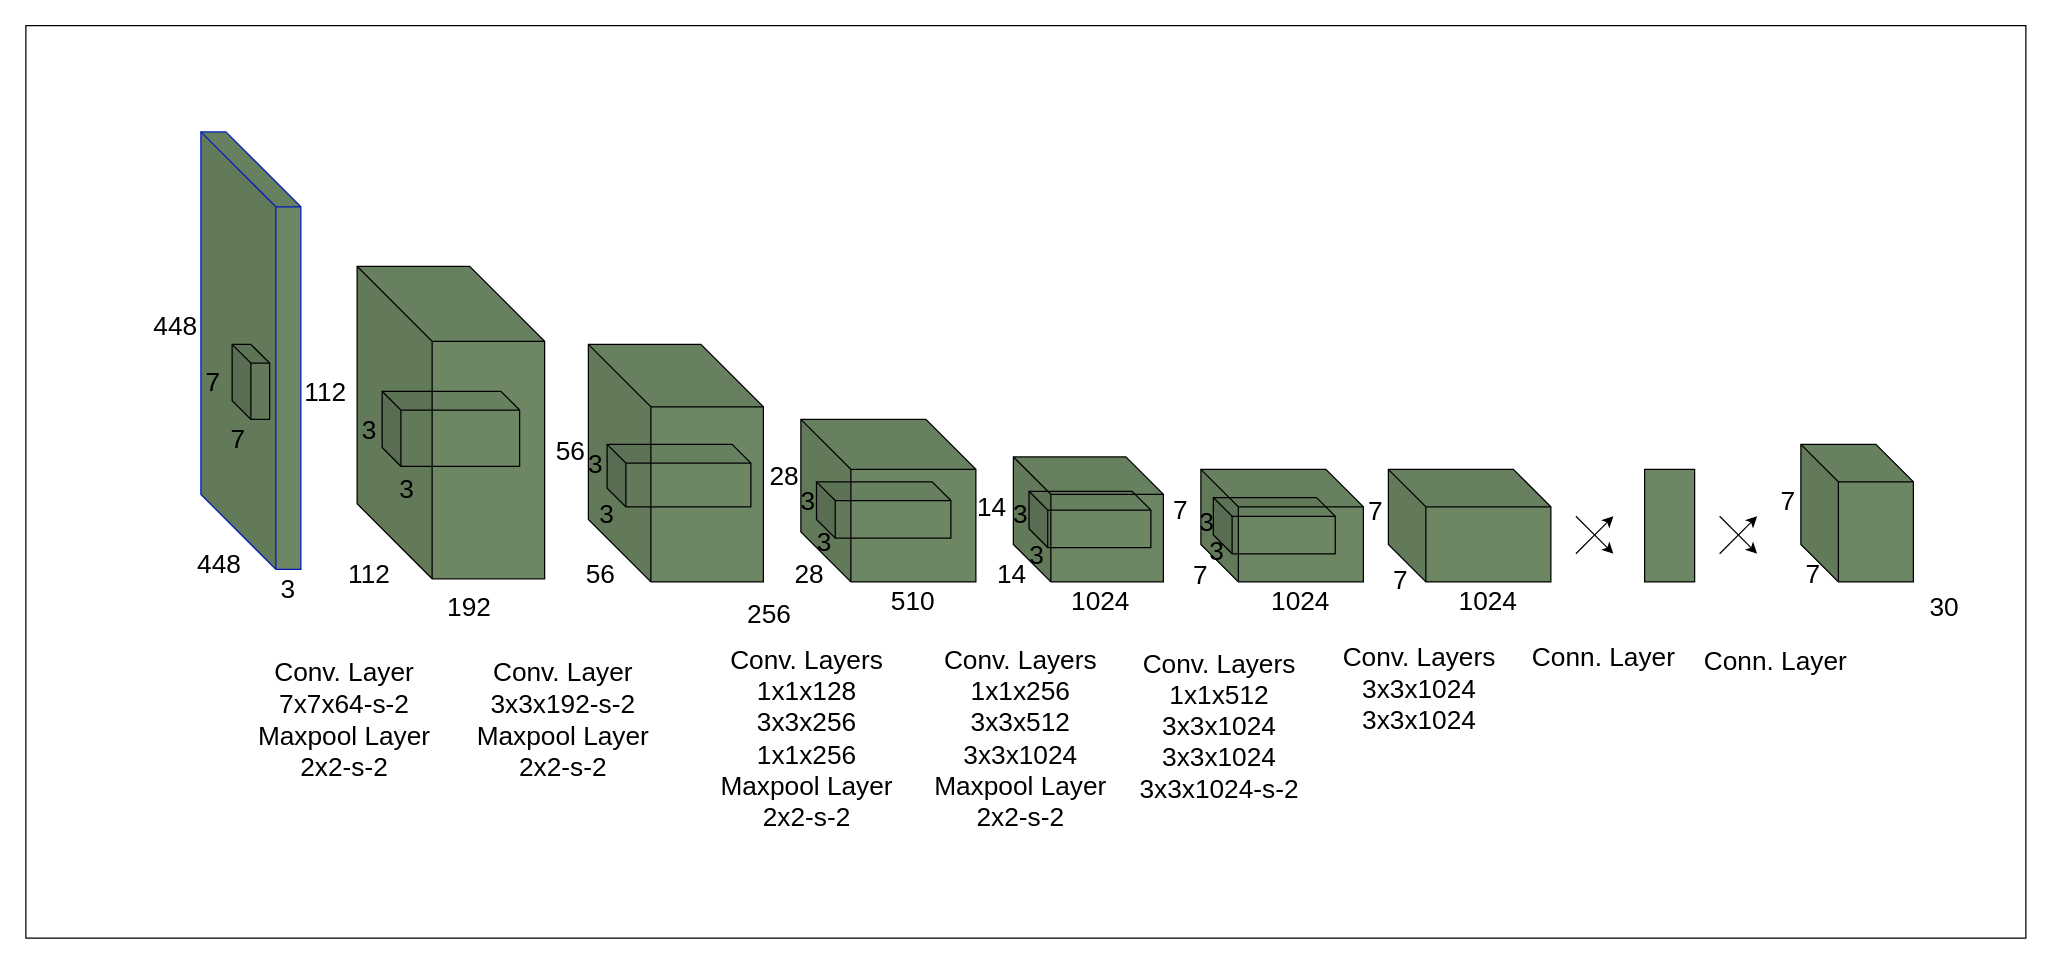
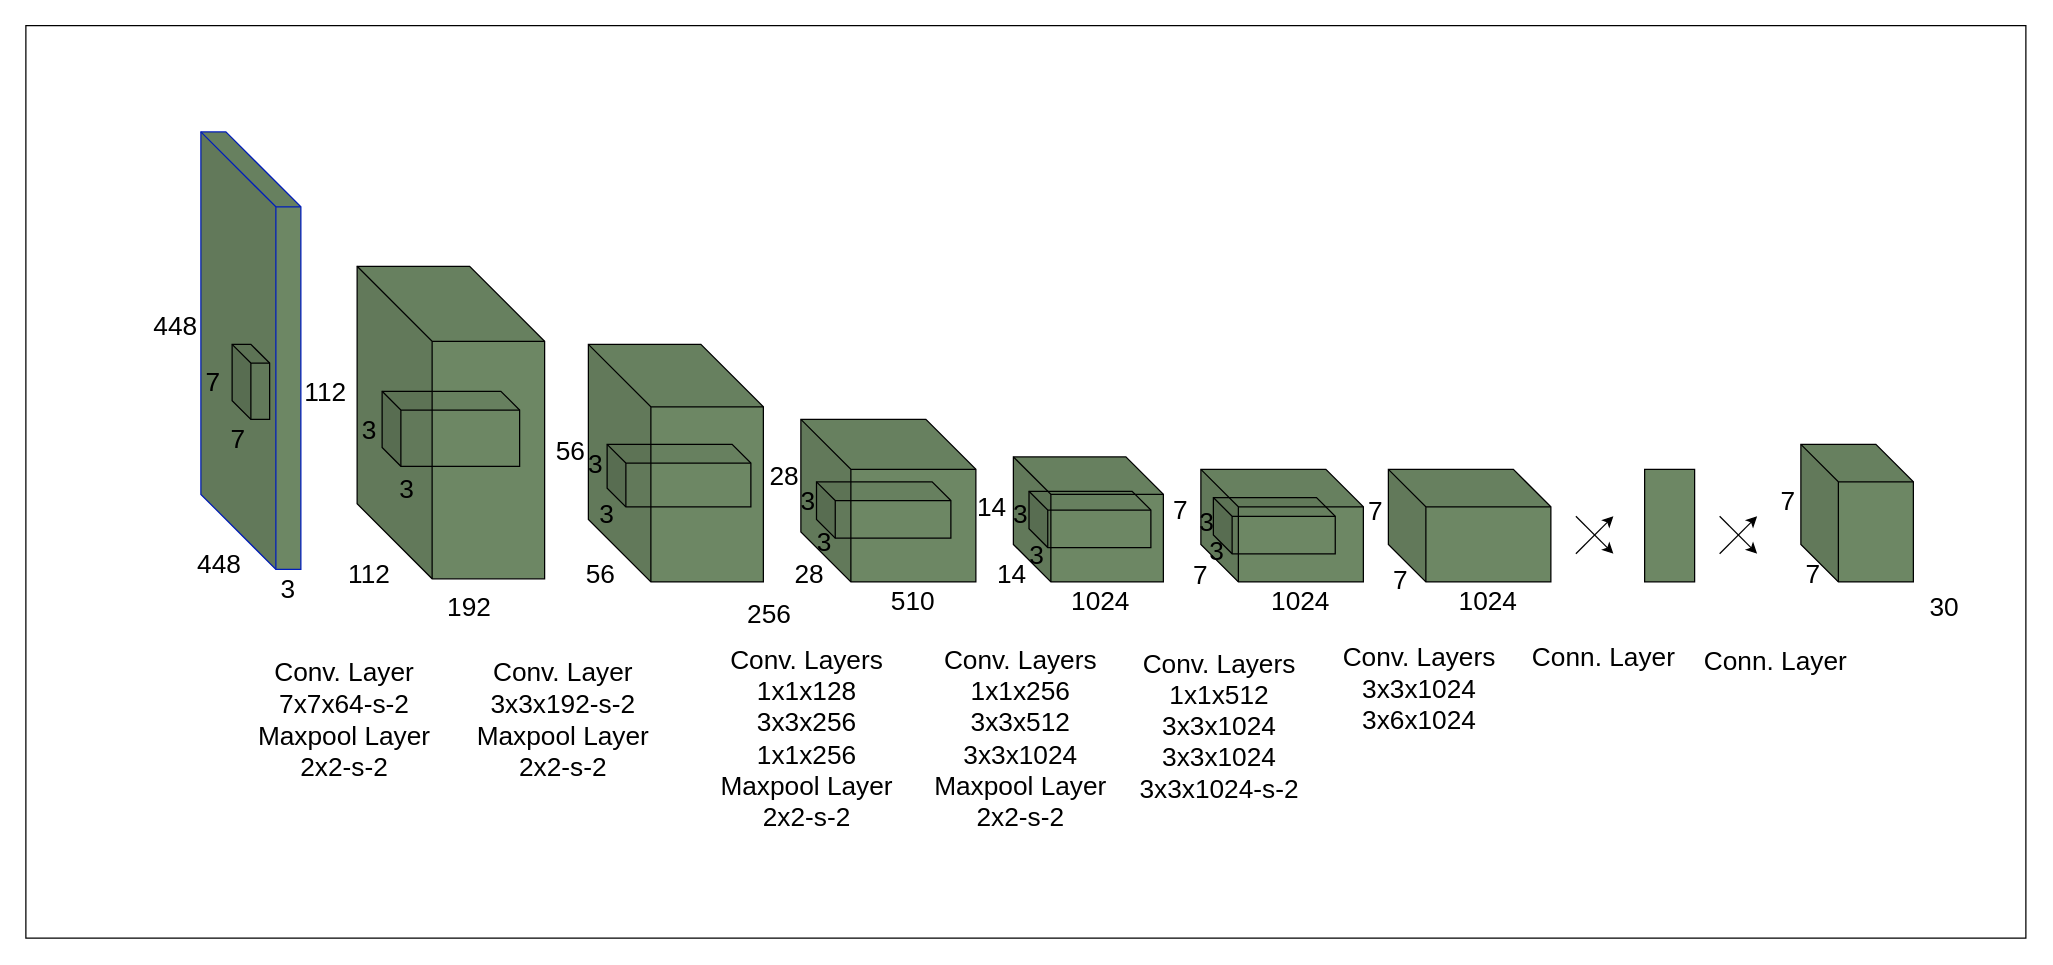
  <mxCell id="0" />
  <mxCell id="1" parent="0" />
  <mxCell id="2" value="" style="rounded=0;whiteSpace=wrap;html=1;" vertex="1" parent="1"><mxGeometry x="20" y="20" width="1600" height="730" as="geometry" /></mxCell>
  <mxCell id="3" value="" style="shape=cube;whiteSpace=wrap;html=1;boundedLbl=1;backgroundOutline=1;darkOpacity=0.05;darkOpacity2=0.1;size=60;fillColor=light-dark(#6D8764,#44AF69);fontColor=#ffffff;strokeColor=#001DBC;" vertex="1" parent="1"><mxGeometry x="160" y="105" width="80" height="350" as="geometry" /></mxCell>
  <mxCell id="4" value="" style="shape=cube;whiteSpace=wrap;html=1;boundedLbl=1;backgroundOutline=1;darkOpacity=0.05;darkOpacity2=0.1;size=60;fillColor=light-dark(#6D8764,#44AF69);" vertex="1" parent="1"><mxGeometry x="285" y="212.5" width="150" height="250" as="geometry" /></mxCell>
  <mxCell id="5" value="" style="shape=cube;whiteSpace=wrap;html=1;boundedLbl=1;backgroundOutline=1;darkOpacity=0.05;darkOpacity2=0.1;size=50;fillColor=light-dark(#6D8764,#44AF69);" vertex="1" parent="1"><mxGeometry x="470" y="275" width="140" height="190" as="geometry" /></mxCell>
  <mxCell id="6" value="" style="shape=cube;whiteSpace=wrap;html=1;boundedLbl=1;backgroundOutline=1;darkOpacity=0.05;darkOpacity2=0.1;size=40;fillColor=light-dark(#6D8764,#44AF69);" vertex="1" parent="1"><mxGeometry x="640" y="335" width="140" height="130" as="geometry" /></mxCell>
  <mxCell id="7" value="" style="shape=cube;whiteSpace=wrap;html=1;boundedLbl=1;backgroundOutline=1;darkOpacity=0.05;darkOpacity2=0.1;size=30;fillColor=light-dark(#6D8764,#44AF69);" vertex="1" parent="1"><mxGeometry x="810" y="365" width="120" height="100" as="geometry" /></mxCell>
  <mxCell id="8" value="" style="shape=cube;whiteSpace=wrap;html=1;boundedLbl=1;backgroundOutline=1;darkOpacity=0.05;darkOpacity2=0.1;size=30;fillColor=light-dark(#6D8764,#44AF69);" vertex="1" parent="1"><mxGeometry x="960" y="375" width="130" height="90" as="geometry" /></mxCell>
  <mxCell id="9" value="" style="shape=cube;whiteSpace=wrap;html=1;boundedLbl=1;backgroundOutline=1;darkOpacity=0.05;darkOpacity2=0.1;size=30;fillColor=light-dark(#6D8764,#44AF69);" vertex="1" parent="1"><mxGeometry x="1110" y="375" width="130" height="90" as="geometry" /></mxCell>
  <mxCell id="10" value="" style="rounded=0;whiteSpace=wrap;html=1;fillColor=light-dark(#6D8764,#44AF69);" vertex="1" parent="1"><mxGeometry x="1315" y="375" width="40" height="90" as="geometry" /></mxCell>
  <mxCell id="11" value="" style="shape=cube;whiteSpace=wrap;html=1;boundedLbl=1;backgroundOutline=1;darkOpacity=0.05;darkOpacity2=0.1;size=30;fillColor=light-dark(#6D8764,#44AF69);" vertex="1" parent="1"><mxGeometry x="1440" y="355" width="90" height="110" as="geometry" /></mxCell>
  <mxCell id="12" value="" style="shape=cube;whiteSpace=wrap;html=1;boundedLbl=1;backgroundOutline=1;darkOpacity=0.05;darkOpacity2=0.1;size=15;fillColor=none;" vertex="1" parent="1"><mxGeometry x="185" y="275" width="30" height="60" as="geometry" /></mxCell>
  <mxCell id="13" value="" style="shape=cube;whiteSpace=wrap;html=1;boundedLbl=1;backgroundOutline=1;darkOpacity=0.05;darkOpacity2=0.1;size=15;fillColor=none;" vertex="1" parent="1"><mxGeometry x="305" y="312.5" width="110" height="60" as="geometry" /></mxCell>
  <mxCell id="14" value="" style="shape=cube;whiteSpace=wrap;html=1;boundedLbl=1;backgroundOutline=1;darkOpacity=0.05;darkOpacity2=0.1;size=15;fillColor=none;" vertex="1" parent="1"><mxGeometry x="485" y="355" width="115" height="50" as="geometry" /></mxCell>
  <mxCell id="15" value="" style="shape=cube;whiteSpace=wrap;html=1;boundedLbl=1;backgroundOutline=1;darkOpacity=0.05;darkOpacity2=0.1;size=15;fillColor=none;" vertex="1" parent="1"><mxGeometry x="652.5" y="385" width="107.5" height="45" as="geometry" /></mxCell>
  <mxCell id="16" value="" style="shape=cube;whiteSpace=wrap;html=1;boundedLbl=1;backgroundOutline=1;darkOpacity=0.05;darkOpacity2=0.1;size=15;fillColor=none;" vertex="1" parent="1"><mxGeometry x="822.5" y="392.5" width="97.5" height="45" as="geometry" /></mxCell>
  <mxCell id="17" value="" style="shape=cube;whiteSpace=wrap;html=1;boundedLbl=1;backgroundOutline=1;darkOpacity=0.05;darkOpacity2=0.1;size=15;fillColor=none;" vertex="1" parent="1"><mxGeometry x="970" y="397.5" width="97.5" height="45" as="geometry" /></mxCell>
  <mxCell id="18" value="3" style="text;html=1;align=center;verticalAlign=middle;whiteSpace=wrap;rounded=0;fontSize=21;" vertex="1" parent="1"><mxGeometry x="285" y="327.5" width="20" height="30" as="geometry" /></mxCell>
  <mxCell id="19" value="7" style="text;html=1;align=center;verticalAlign=middle;whiteSpace=wrap;rounded=0;fontSize=21;" vertex="1" parent="1"><mxGeometry x="180" y="335" width="20" height="30" as="geometry" /></mxCell>
  <mxCell id="20" value="7" style="text;html=1;align=center;verticalAlign=middle;whiteSpace=wrap;rounded=0;fontSize=21;" vertex="1" parent="1"><mxGeometry x="160" y="290" width="20" height="30" as="geometry" /></mxCell>
  <mxCell id="21" value="3" style="text;html=1;align=center;verticalAlign=middle;whiteSpace=wrap;rounded=0;fontSize=21;" vertex="1" parent="1"><mxGeometry x="315" y="375" width="20" height="30" as="geometry" /></mxCell>
  <mxCell id="22" value="3" style="text;html=1;align=center;verticalAlign=middle;whiteSpace=wrap;rounded=0;fontSize=21;" vertex="1" parent="1"><mxGeometry x="475" y="395" width="20" height="30" as="geometry" /></mxCell>
  <mxCell id="23" value="3" style="text;html=1;align=center;verticalAlign=middle;whiteSpace=wrap;rounded=0;fontSize=21;" vertex="1" parent="1"><mxGeometry x="466" y="355" width="20" height="30" as="geometry" /></mxCell>
  <mxCell id="24" value="3" style="text;html=1;align=center;verticalAlign=middle;whiteSpace=wrap;rounded=0;fontSize=21;" vertex="1" parent="1"><mxGeometry x="636" y="385" width="20" height="30" as="geometry" /></mxCell>
  <mxCell id="25" value="3" style="text;html=1;align=center;verticalAlign=middle;whiteSpace=wrap;rounded=0;fontSize=21;" vertex="1" parent="1"><mxGeometry x="649" y="418" width="20" height="30" as="geometry" /></mxCell>
  <mxCell id="26" value="3" style="text;html=1;align=center;verticalAlign=middle;whiteSpace=wrap;rounded=0;fontSize=21;" vertex="1" parent="1"><mxGeometry x="819" y="428" width="20" height="30" as="geometry" /></mxCell>
  <mxCell id="27" value="3" style="text;html=1;align=center;verticalAlign=middle;whiteSpace=wrap;rounded=0;fontSize=21;" vertex="1" parent="1"><mxGeometry x="806" y="395" width="20" height="30" as="geometry" /></mxCell>
  <mxCell id="28" value="3" style="text;html=1;align=center;verticalAlign=middle;whiteSpace=wrap;rounded=0;fontSize=21;" vertex="1" parent="1"><mxGeometry x="963" y="425" width="20" height="30" as="geometry" /></mxCell>
  <mxCell id="29" value="3" style="text;html=1;align=center;verticalAlign=middle;whiteSpace=wrap;rounded=0;fontSize=21;" vertex="1" parent="1"><mxGeometry x="955" y="401.5" width="20" height="30" as="geometry" /></mxCell>
  <mxCell id="30" value="7" style="text;html=1;align=center;verticalAlign=middle;whiteSpace=wrap;rounded=0;fontSize=21;" vertex="1" parent="1"><mxGeometry x="1090" y="393.25" width="20" height="30" as="geometry" /></mxCell>
  <mxCell id="31" value="7" style="text;html=1;align=center;verticalAlign=middle;whiteSpace=wrap;rounded=0;fontSize=21;" vertex="1" parent="1"><mxGeometry x="1110" y="448" width="20" height="30" as="geometry" /></mxCell>
  <mxCell id="32" value="7" style="text;html=1;align=center;verticalAlign=middle;whiteSpace=wrap;rounded=0;fontSize=21;" vertex="1" parent="1"><mxGeometry x="1420" y="385" width="20" height="30" as="geometry" /></mxCell>
  <mxCell id="33" value="7" style="text;html=1;align=center;verticalAlign=middle;whiteSpace=wrap;rounded=0;fontSize=21;" vertex="1" parent="1"><mxGeometry x="1440" y="442.5" width="20" height="30" as="geometry" /></mxCell>
  <mxCell id="34" value="448" style="text;html=1;align=center;verticalAlign=middle;whiteSpace=wrap;rounded=0;fontSize=21;" vertex="1" parent="1"><mxGeometry x="130" y="245" width="20" height="30" as="geometry" /></mxCell>
  <mxCell id="35" value="448" style="text;html=1;align=center;verticalAlign=middle;whiteSpace=wrap;rounded=0;fontSize=21;" vertex="1" parent="1"><mxGeometry x="165" y="435" width="20" height="30" as="geometry" /></mxCell>
  <mxCell id="36" value="112" style="text;html=1;align=center;verticalAlign=middle;whiteSpace=wrap;rounded=0;fontSize=21;" vertex="1" parent="1"><mxGeometry x="250" y="297.5" width="20" height="30" as="geometry" /></mxCell>
  <mxCell id="37" value="112" style="text;html=1;align=center;verticalAlign=middle;whiteSpace=wrap;rounded=0;fontSize=21;" vertex="1" parent="1"><mxGeometry x="285" y="442.5" width="20" height="30" as="geometry" /></mxCell>
  <mxCell id="38" value="56" style="text;html=1;align=center;verticalAlign=middle;whiteSpace=wrap;rounded=0;fontSize=21;" vertex="1" parent="1"><mxGeometry x="470" y="442.5" width="20" height="30" as="geometry" /></mxCell>
  <mxCell id="39" value="56" style="text;html=1;align=center;verticalAlign=middle;whiteSpace=wrap;rounded=0;fontSize=21;" vertex="1" parent="1"><mxGeometry x="446" y="345" width="20" height="30" as="geometry" /></mxCell>
  <mxCell id="40" value="28" style="text;html=1;align=center;verticalAlign=middle;whiteSpace=wrap;rounded=0;fontSize=21;" vertex="1" parent="1"><mxGeometry x="617" y="365" width="20" height="30" as="geometry" /></mxCell>
  <mxCell id="41" value="28" style="text;html=1;align=center;verticalAlign=middle;whiteSpace=wrap;rounded=0;fontSize=21;" vertex="1" parent="1"><mxGeometry x="637" y="442.5" width="20" height="30" as="geometry" /></mxCell>
  <mxCell id="42" value="14" style="text;html=1;align=center;verticalAlign=middle;whiteSpace=wrap;rounded=0;fontSize=21;" vertex="1" parent="1"><mxGeometry x="799" y="442.5" width="20" height="30" as="geometry" /></mxCell>
  <mxCell id="43" value="14" style="text;html=1;align=center;verticalAlign=middle;whiteSpace=wrap;rounded=0;fontSize=21;" vertex="1" parent="1"><mxGeometry x="783" y="390" width="20" height="30" as="geometry" /></mxCell>
  <mxCell id="44" value="7" style="text;html=1;align=center;verticalAlign=middle;whiteSpace=wrap;rounded=0;fontSize=21;" vertex="1" parent="1"><mxGeometry x="950" y="444.25" width="20" height="30" as="geometry" /></mxCell>
  <mxCell id="45" value="7" style="text;html=1;align=center;verticalAlign=middle;whiteSpace=wrap;rounded=0;fontSize=21;" vertex="1" parent="1"><mxGeometry x="934" y="391.75" width="20" height="30" as="geometry" /></mxCell>
  <mxCell id="46" value="3" style="text;html=1;align=center;verticalAlign=middle;whiteSpace=wrap;rounded=0;fontSize=21;" vertex="1" parent="1"><mxGeometry x="220" y="455" width="20" height="30" as="geometry" /></mxCell>
  <mxCell id="47" value="192" style="text;html=1;align=center;verticalAlign=middle;whiteSpace=wrap;rounded=0;fontSize=21;" vertex="1" parent="1"><mxGeometry x="365" y="470" width="20" height="30" as="geometry" /></mxCell>
  <mxCell id="48" value="256" style="text;html=1;align=center;verticalAlign=middle;whiteSpace=wrap;rounded=0;fontSize=21;" vertex="1" parent="1"><mxGeometry x="605" y="475" width="20" height="30" as="geometry" /></mxCell>
  <mxCell id="49" value="510" style="text;html=1;align=center;verticalAlign=middle;whiteSpace=wrap;rounded=0;fontSize=21;" vertex="1" parent="1"><mxGeometry x="720" y="465" width="20" height="30" as="geometry" /></mxCell>
  <mxCell id="50" value="1024" style="text;html=1;align=center;verticalAlign=middle;whiteSpace=wrap;rounded=0;fontSize=21;" vertex="1" parent="1"><mxGeometry x="870" y="465" width="20" height="30" as="geometry" /></mxCell>
  <mxCell id="51" value="1024" style="text;html=1;align=center;verticalAlign=middle;whiteSpace=wrap;rounded=0;fontSize=21;" vertex="1" parent="1"><mxGeometry x="1030" y="465" width="20" height="30" as="geometry" /></mxCell>
  <mxCell id="52" value="1024" style="text;html=1;align=center;verticalAlign=middle;whiteSpace=wrap;rounded=0;fontSize=21;" vertex="1" parent="1"><mxGeometry x="1180" y="465" width="20" height="30" as="geometry" /></mxCell>
  <mxCell id="53" value="30" style="text;html=1;align=center;verticalAlign=middle;whiteSpace=wrap;rounded=0;fontSize=21;" vertex="1" parent="1"><mxGeometry x="1545" y="470" width="20" height="30" as="geometry" /></mxCell>
  <mxCell id="54" value="Conv. Layer&lt;div&gt;7x7x64-s-2&lt;/div&gt;&lt;div&gt;Maxpool Layer&lt;/div&gt;&lt;div&gt;2x2-s-2&lt;/div&gt;" style="text;html=1;align=center;verticalAlign=middle;whiteSpace=wrap;rounded=0;fontSize=21;" vertex="1" parent="1"><mxGeometry x="200" y="520" width="150" height="110" as="geometry" /></mxCell>
  <mxCell id="55" value="" style="endArrow=classic;html=1;rounded=0;" edge="1" parent="1"><mxGeometry width="50" height="50" relative="1" as="geometry"><mxPoint x="1260" y="442.5" as="sourcePoint" /><mxPoint x="1290" y="412.5" as="targetPoint" /></mxGeometry></mxCell>
  <mxCell id="56" value="" style="endArrow=classic;html=1;rounded=0;" edge="1" parent="1"><mxGeometry width="50" height="50" relative="1" as="geometry"><mxPoint x="1260" y="412.5" as="sourcePoint" /><mxPoint x="1290" y="442.5" as="targetPoint" /></mxGeometry></mxCell>
  <mxCell id="57" value="" style="endArrow=classic;html=1;rounded=0;" edge="1" parent="1"><mxGeometry width="50" height="50" relative="1" as="geometry"><mxPoint x="1375" y="442.5" as="sourcePoint" /><mxPoint x="1405" y="412.5" as="targetPoint" /></mxGeometry></mxCell>
  <mxCell id="58" value="" style="endArrow=classic;html=1;rounded=0;" edge="1" parent="1"><mxGeometry width="50" height="50" relative="1" as="geometry"><mxPoint x="1375" y="412.5" as="sourcePoint" /><mxPoint x="1405" y="442.5" as="targetPoint" /></mxGeometry></mxCell>
  <mxCell id="59" value="Conv. Layer&lt;div&gt;3x3x192-s-2&lt;/div&gt;&lt;div&gt;Maxpool Layer&lt;/div&gt;&lt;div&gt;2x2-s-2&lt;/div&gt;" style="text;html=1;align=center;verticalAlign=middle;whiteSpace=wrap;rounded=0;fontSize=21;" vertex="1" parent="1"><mxGeometry x="375" y="520" width="150" height="110" as="geometry" /></mxCell>
  <mxCell id="60" value="Conv. Layers&lt;div&gt;1x1x256&lt;/div&gt;&lt;div&gt;3x3x512&lt;/div&gt;&lt;div&gt;3x3x1024&lt;/div&gt;&lt;div&gt;Maxpool Layer&lt;/div&gt;&lt;div&gt;2x2-s-2&lt;/div&gt;" style="text;html=1;align=center;verticalAlign=middle;whiteSpace=wrap;rounded=0;fontSize=21;" vertex="1" parent="1"><mxGeometry x="741" y="500" width="150" height="180" as="geometry" /></mxCell>
  <mxCell id="61" value="Conv. Layers&lt;div&gt;1x1x128&lt;/div&gt;&lt;div&gt;3x3x256&lt;/div&gt;&lt;div&gt;1x1x256&lt;/div&gt;&lt;div&gt;Maxpool Layer&lt;/div&gt;&lt;div&gt;2x2-s-2&lt;/div&gt;" style="text;html=1;align=center;verticalAlign=middle;whiteSpace=wrap;rounded=0;fontSize=21;" vertex="1" parent="1"><mxGeometry x="570" y="520" width="150" height="140" as="geometry" /></mxCell>
  <mxCell id="62" value="Conv. Layers&lt;div&gt;1x1x512&lt;/div&gt;&lt;div&gt;3x3x1024&lt;/div&gt;&lt;div&gt;3x3x1024&lt;/div&gt;&lt;div&gt;3x3x1024-s-2&lt;/div&gt;" style="text;html=1;align=center;verticalAlign=middle;whiteSpace=wrap;rounded=0;fontSize=21;" vertex="1" parent="1"><mxGeometry x="900" y="510" width="150" height="140" as="geometry" /></mxCell>
- <mxCell id="63" value="Conv. Layers&lt;div&gt;&lt;span style=&quot;background-color: transparent; color: light-dark(rgb(0, 0, 0), rgb(255, 255, 255));&quot;&gt;3x3x1024&lt;/span&gt;&lt;/div&gt;&lt;div&gt;3x3x1024&lt;/div&gt;" style="text;html=1;align=center;verticalAlign=middle;whiteSpace=wrap;rounded=0;fontSize=21;" vertex="1" parent="1"><mxGeometry x="1060" y="510" width="150" height="80" as="geometry" /></mxCell>
+ <mxCell id="63" value="Conv. Layers&lt;div&gt;&lt;span style=&quot;background-color: transparent; color: light-dark(rgb(0, 0, 0), rgb(255, 255, 255));&quot;&gt;3x3x1024&lt;/span&gt;&lt;/div&gt;&lt;div&gt;3x6x1024&lt;/div&gt;" style="text;html=1;align=center;verticalAlign=middle;whiteSpace=wrap;rounded=0;fontSize=21;" vertex="1" parent="1"><mxGeometry x="1060" y="510" width="150" height="80" as="geometry" /></mxCell>
  <mxCell id="64" value="Conn. Layer" style="text;html=1;align=center;verticalAlign=middle;whiteSpace=wrap;rounded=0;fontSize=21;" vertex="1" parent="1"><mxGeometry x="1220" y="510" width="125" height="30" as="geometry" /></mxCell>
  <mxCell id="65" value="Conn. Layer" style="text;html=1;align=center;verticalAlign=middle;whiteSpace=wrap;rounded=0;fontSize=21;" vertex="1" parent="1"><mxGeometry x="1345" y="505" width="150" height="45" as="geometry" /></mxCell>
